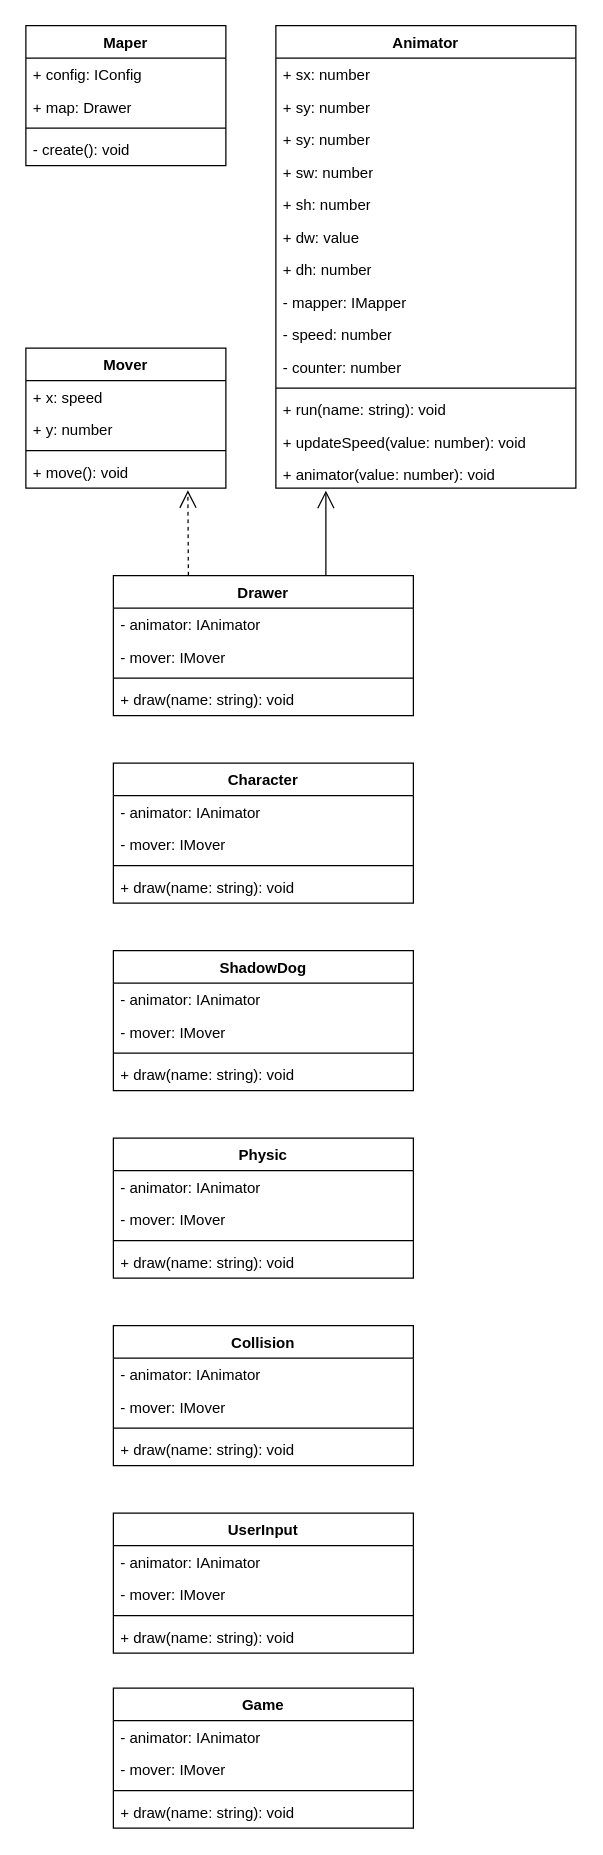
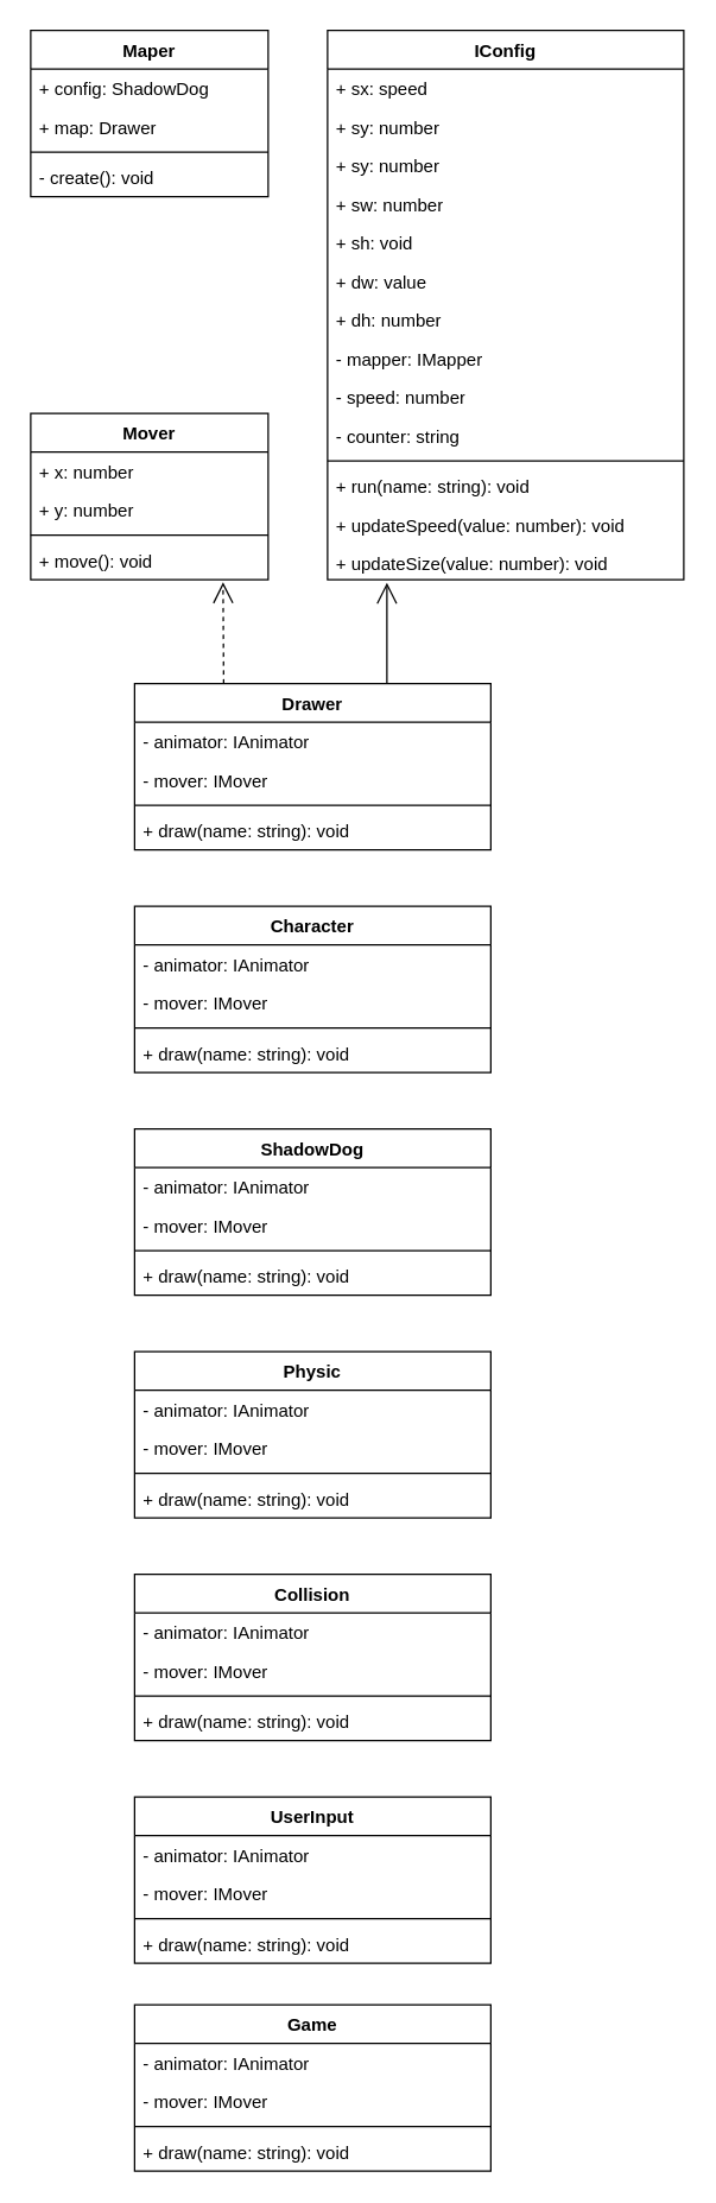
  <mxCell id="0" />
  <mxCell id="1" parent="0" />
  <mxCell id="2" value="Maper" style="swimlane;fontStyle=1;align=center;verticalAlign=top;childLayout=stackLayout;horizontal=1;startSize=26;horizontalStack=0;resizeParent=1;resizeParentMax=0;resizeLast=0;collapsible=1;marginBottom=0;whiteSpace=wrap;html=1;" vertex="1" parent="1"><mxGeometry x="20" y="20" width="160" height="112" as="geometry" /></mxCell>
- <mxCell id="3" value="+ config: IConfig" style="text;strokeColor=none;fillColor=none;align=left;verticalAlign=top;spacingLeft=4;spacingRight=4;overflow=hidden;rotatable=0;points=[[0,0.5],[1,0.5]];portConstraint=eastwest;whiteSpace=wrap;html=1;" vertex="1" parent="2"><mxGeometry y="26" width="160" height="26" as="geometry" /></mxCell>
+ <mxCell id="3" value="+ config: ShadowDog" style="text;strokeColor=none;fillColor=none;align=left;verticalAlign=top;spacingLeft=4;spacingRight=4;overflow=hidden;rotatable=0;points=[[0,0.5],[1,0.5]];portConstraint=eastwest;whiteSpace=wrap;html=1;" vertex="1" parent="2"><mxGeometry y="26" width="160" height="26" as="geometry" /></mxCell>
  <mxCell id="4" value="+ map: Drawer" style="text;strokeColor=none;fillColor=none;align=left;verticalAlign=top;spacingLeft=4;spacingRight=4;overflow=hidden;rotatable=0;points=[[0,0.5],[1,0.5]];portConstraint=eastwest;whiteSpace=wrap;html=1;" vertex="1" parent="2"><mxGeometry y="52" width="160" height="26" as="geometry" /></mxCell>
  <mxCell id="5" value="" style="line;strokeWidth=1;fillColor=none;align=left;verticalAlign=middle;spacingTop=-1;spacingLeft=3;spacingRight=3;rotatable=0;labelPosition=right;points=[];portConstraint=eastwest;strokeColor=inherit;" vertex="1" parent="2"><mxGeometry y="78" width="160" height="8" as="geometry" /></mxCell>
  <mxCell id="6" value="- create(): void" style="text;strokeColor=none;fillColor=none;align=left;verticalAlign=top;spacingLeft=4;spacingRight=4;overflow=hidden;rotatable=0;points=[[0,0.5],[1,0.5]];portConstraint=eastwest;whiteSpace=wrap;html=1;" vertex="1" parent="2"><mxGeometry y="86" width="160" height="26" as="geometry" /></mxCell>
  <mxCell id="7" value="Mover" style="swimlane;fontStyle=1;align=center;verticalAlign=top;childLayout=stackLayout;horizontal=1;startSize=26;horizontalStack=0;resizeParent=1;resizeParentMax=0;resizeLast=0;collapsible=1;marginBottom=0;whiteSpace=wrap;html=1;" vertex="1" parent="1"><mxGeometry x="20" y="278" width="160" height="112" as="geometry" /></mxCell>
- <mxCell id="8" value="+ x: speed" style="text;strokeColor=none;fillColor=none;align=left;verticalAlign=top;spacingLeft=4;spacingRight=4;overflow=hidden;rotatable=0;points=[[0,0.5],[1,0.5]];portConstraint=eastwest;whiteSpace=wrap;html=1;" vertex="1" parent="7"><mxGeometry y="26" width="160" height="26" as="geometry" /></mxCell>
+ <mxCell id="8" value="+ x: number" style="text;strokeColor=none;fillColor=none;align=left;verticalAlign=top;spacingLeft=4;spacingRight=4;overflow=hidden;rotatable=0;points=[[0,0.5],[1,0.5]];portConstraint=eastwest;whiteSpace=wrap;html=1;" vertex="1" parent="7"><mxGeometry y="26" width="160" height="26" as="geometry" /></mxCell>
  <mxCell id="9" value="+ y: number" style="text;strokeColor=none;fillColor=none;align=left;verticalAlign=top;spacingLeft=4;spacingRight=4;overflow=hidden;rotatable=0;points=[[0,0.5],[1,0.5]];portConstraint=eastwest;whiteSpace=wrap;html=1;" vertex="1" parent="7"><mxGeometry y="52" width="160" height="26" as="geometry" /></mxCell>
  <mxCell id="10" value="" style="line;strokeWidth=1;fillColor=none;align=left;verticalAlign=middle;spacingTop=-1;spacingLeft=3;spacingRight=3;rotatable=0;labelPosition=right;points=[];portConstraint=eastwest;strokeColor=inherit;" vertex="1" parent="7"><mxGeometry y="78" width="160" height="8" as="geometry" /></mxCell>
  <mxCell id="11" value="+ move(): void" style="text;strokeColor=none;fillColor=none;align=left;verticalAlign=top;spacingLeft=4;spacingRight=4;overflow=hidden;rotatable=0;points=[[0,0.5],[1,0.5]];portConstraint=eastwest;whiteSpace=wrap;html=1;" vertex="1" parent="7"><mxGeometry y="86" width="160" height="26" as="geometry" /></mxCell>
- <mxCell id="12" value="Animator" style="swimlane;fontStyle=1;align=center;verticalAlign=top;childLayout=stackLayout;horizontal=1;startSize=26;horizontalStack=0;resizeParent=1;resizeParentMax=0;resizeLast=0;collapsible=1;marginBottom=0;whiteSpace=wrap;html=1;" vertex="1" parent="1"><mxGeometry x="220" y="20" width="240" height="370" as="geometry" /></mxCell>
- <mxCell id="13" value="+ sx: number" style="text;strokeColor=none;fillColor=none;align=left;verticalAlign=top;spacingLeft=4;spacingRight=4;overflow=hidden;rotatable=0;points=[[0,0.5],[1,0.5]];portConstraint=eastwest;whiteSpace=wrap;html=1;" vertex="1" parent="12"><mxGeometry y="26" width="240" height="26" as="geometry" /></mxCell>
+ <mxCell id="12" value="IConfig" style="swimlane;fontStyle=1;align=center;verticalAlign=top;childLayout=stackLayout;horizontal=1;startSize=26;horizontalStack=0;resizeParent=1;resizeParentMax=0;resizeLast=0;collapsible=1;marginBottom=0;whiteSpace=wrap;html=1;" vertex="1" parent="1"><mxGeometry x="220" y="20" width="240" height="370" as="geometry" /></mxCell>
+ <mxCell id="13" value="+ sx: speed" style="text;strokeColor=none;fillColor=none;align=left;verticalAlign=top;spacingLeft=4;spacingRight=4;overflow=hidden;rotatable=0;points=[[0,0.5],[1,0.5]];portConstraint=eastwest;whiteSpace=wrap;html=1;" vertex="1" parent="12"><mxGeometry y="26" width="240" height="26" as="geometry" /></mxCell>
  <mxCell id="14" value="+ sy: number" style="text;strokeColor=none;fillColor=none;align=left;verticalAlign=top;spacingLeft=4;spacingRight=4;overflow=hidden;rotatable=0;points=[[0,0.5],[1,0.5]];portConstraint=eastwest;whiteSpace=wrap;html=1;" vertex="1" parent="12"><mxGeometry y="52" width="240" height="26" as="geometry" /></mxCell>
  <mxCell id="15" value="+ sy: number" style="text;strokeColor=none;fillColor=none;align=left;verticalAlign=top;spacingLeft=4;spacingRight=4;overflow=hidden;rotatable=0;points=[[0,0.5],[1,0.5]];portConstraint=eastwest;whiteSpace=wrap;html=1;" vertex="1" parent="12"><mxGeometry y="78" width="240" height="26" as="geometry" /></mxCell>
  <mxCell id="16" value="+ sw: number" style="text;strokeColor=none;fillColor=none;align=left;verticalAlign=top;spacingLeft=4;spacingRight=4;overflow=hidden;rotatable=0;points=[[0,0.5],[1,0.5]];portConstraint=eastwest;whiteSpace=wrap;html=1;" vertex="1" parent="12"><mxGeometry y="104" width="240" height="26" as="geometry" /></mxCell>
- <mxCell id="17" value="+ sh: number" style="text;strokeColor=none;fillColor=none;align=left;verticalAlign=top;spacingLeft=4;spacingRight=4;overflow=hidden;rotatable=0;points=[[0,0.5],[1,0.5]];portConstraint=eastwest;whiteSpace=wrap;html=1;" vertex="1" parent="12"><mxGeometry y="130" width="240" height="26" as="geometry" /></mxCell>
+ <mxCell id="17" value="+ sh: void" style="text;strokeColor=none;fillColor=none;align=left;verticalAlign=top;spacingLeft=4;spacingRight=4;overflow=hidden;rotatable=0;points=[[0,0.5],[1,0.5]];portConstraint=eastwest;whiteSpace=wrap;html=1;" vertex="1" parent="12"><mxGeometry y="130" width="240" height="26" as="geometry" /></mxCell>
  <mxCell id="18" value="+ dw: value" style="text;strokeColor=none;fillColor=none;align=left;verticalAlign=top;spacingLeft=4;spacingRight=4;overflow=hidden;rotatable=0;points=[[0,0.5],[1,0.5]];portConstraint=eastwest;whiteSpace=wrap;html=1;" vertex="1" parent="12"><mxGeometry y="156" width="240" height="26" as="geometry" /></mxCell>
  <mxCell id="19" value="+ dh: number" style="text;strokeColor=none;fillColor=none;align=left;verticalAlign=top;spacingLeft=4;spacingRight=4;overflow=hidden;rotatable=0;points=[[0,0.5],[1,0.5]];portConstraint=eastwest;whiteSpace=wrap;html=1;" vertex="1" parent="12"><mxGeometry y="182" width="240" height="26" as="geometry" /></mxCell>
  <mxCell id="20" value="- mapper: IMapper" style="text;strokeColor=none;fillColor=none;align=left;verticalAlign=top;spacingLeft=4;spacingRight=4;overflow=hidden;rotatable=0;points=[[0,0.5],[1,0.5]];portConstraint=eastwest;whiteSpace=wrap;html=1;" vertex="1" parent="12"><mxGeometry y="208" width="240" height="26" as="geometry" /></mxCell>
  <mxCell id="21" value="- speed: number" style="text;strokeColor=none;fillColor=none;align=left;verticalAlign=top;spacingLeft=4;spacingRight=4;overflow=hidden;rotatable=0;points=[[0,0.5],[1,0.5]];portConstraint=eastwest;whiteSpace=wrap;html=1;" vertex="1" parent="12"><mxGeometry y="234" width="240" height="26" as="geometry" /></mxCell>
- <mxCell id="22" value="- counter: number" style="text;strokeColor=none;fillColor=none;align=left;verticalAlign=top;spacingLeft=4;spacingRight=4;overflow=hidden;rotatable=0;points=[[0,0.5],[1,0.5]];portConstraint=eastwest;whiteSpace=wrap;html=1;" vertex="1" parent="12"><mxGeometry y="260" width="240" height="26" as="geometry" /></mxCell>
+ <mxCell id="22" value="- counter: string" style="text;strokeColor=none;fillColor=none;align=left;verticalAlign=top;spacingLeft=4;spacingRight=4;overflow=hidden;rotatable=0;points=[[0,0.5],[1,0.5]];portConstraint=eastwest;whiteSpace=wrap;html=1;" vertex="1" parent="12"><mxGeometry y="260" width="240" height="26" as="geometry" /></mxCell>
  <mxCell id="23" value="" style="line;strokeWidth=1;fillColor=none;align=left;verticalAlign=middle;spacingTop=-1;spacingLeft=3;spacingRight=3;rotatable=0;labelPosition=right;points=[];portConstraint=eastwest;strokeColor=inherit;" vertex="1" parent="12"><mxGeometry y="286" width="240" height="8" as="geometry" /></mxCell>
  <mxCell id="24" value="+ run(name: string): void" style="text;strokeColor=none;fillColor=none;align=left;verticalAlign=top;spacingLeft=4;spacingRight=4;overflow=hidden;rotatable=0;points=[[0,0.5],[1,0.5]];portConstraint=eastwest;whiteSpace=wrap;html=1;" vertex="1" parent="12"><mxGeometry y="294" width="240" height="26" as="geometry" /></mxCell>
  <mxCell id="25" value="+ updateSpeed(value: number): void" style="text;strokeColor=none;fillColor=none;align=left;verticalAlign=top;spacingLeft=4;spacingRight=4;overflow=hidden;rotatable=0;points=[[0,0.5],[1,0.5]];portConstraint=eastwest;whiteSpace=wrap;html=1;" vertex="1" parent="12"><mxGeometry y="320" width="240" height="26" as="geometry" /></mxCell>
- <mxCell id="26" value="+ animator(value: number): void" style="text;strokeColor=none;fillColor=none;align=left;verticalAlign=top;spacingLeft=4;spacingRight=4;overflow=hidden;rotatable=0;points=[[0,0.5],[1,0.5]];portConstraint=eastwest;whiteSpace=wrap;html=1;" vertex="1" parent="12"><mxGeometry y="346" width="240" height="24" as="geometry" /></mxCell>
+ <mxCell id="26" value="+ updateSize(value: number): void" style="text;strokeColor=none;fillColor=none;align=left;verticalAlign=top;spacingLeft=4;spacingRight=4;overflow=hidden;rotatable=0;points=[[0,0.5],[1,0.5]];portConstraint=eastwest;whiteSpace=wrap;html=1;" vertex="1" parent="12"><mxGeometry y="346" width="240" height="24" as="geometry" /></mxCell>
  <mxCell id="27" value="Drawer" style="swimlane;fontStyle=1;align=center;verticalAlign=top;childLayout=stackLayout;horizontal=1;startSize=26;horizontalStack=0;resizeParent=1;resizeParentMax=0;resizeLast=0;collapsible=1;marginBottom=0;whiteSpace=wrap;html=1;" vertex="1" parent="1"><mxGeometry x="90" y="460" width="240" height="112" as="geometry" /></mxCell>
  <mxCell id="28" value="- animator: IAnimator" style="text;strokeColor=none;fillColor=none;align=left;verticalAlign=top;spacingLeft=4;spacingRight=4;overflow=hidden;rotatable=0;points=[[0,0.5],[1,0.5]];portConstraint=eastwest;whiteSpace=wrap;html=1;" vertex="1" parent="27"><mxGeometry y="26" width="240" height="26" as="geometry" /></mxCell>
  <mxCell id="29" value="- mover: IMover" style="text;strokeColor=none;fillColor=none;align=left;verticalAlign=top;spacingLeft=4;spacingRight=4;overflow=hidden;rotatable=0;points=[[0,0.5],[1,0.5]];portConstraint=eastwest;whiteSpace=wrap;html=1;" vertex="1" parent="27"><mxGeometry y="52" width="240" height="26" as="geometry" /></mxCell>
  <mxCell id="30" value="" style="line;strokeWidth=1;fillColor=none;align=left;verticalAlign=middle;spacingTop=-1;spacingLeft=3;spacingRight=3;rotatable=0;labelPosition=right;points=[];portConstraint=eastwest;strokeColor=inherit;" vertex="1" parent="27"><mxGeometry y="78" width="240" height="8" as="geometry" /></mxCell>
  <mxCell id="31" value="+ draw(name: string): void" style="text;strokeColor=none;fillColor=none;align=left;verticalAlign=top;spacingLeft=4;spacingRight=4;overflow=hidden;rotatable=0;points=[[0,0.5],[1,0.5]];portConstraint=eastwest;whiteSpace=wrap;html=1;" vertex="1" parent="27"><mxGeometry y="86" width="240" height="26" as="geometry" /></mxCell>
  <mxCell id="32" value="" style="endArrow=open;endFill=1;endSize=12;html=1;rounded=0;exitX=0.25;exitY=0;exitDx=0;exitDy=0;entryX=0.81;entryY=1.064;entryDx=0;entryDy=0;entryPerimeter=0;dashed=1;" edge="1" parent="1" source="27" target="11"><mxGeometry width="160" relative="1" as="geometry"><mxPoint x="110" y="450" as="sourcePoint" /><mxPoint x="150" y="410" as="targetPoint" /></mxGeometry></mxCell>
  <mxCell id="33" value="" style="endArrow=open;endFill=1;endSize=12;html=1;rounded=0;exitX=0.25;exitY=0;exitDx=0;exitDy=0;entryX=0.81;entryY=1.064;entryDx=0;entryDy=0;entryPerimeter=0;" edge="1" parent="1"><mxGeometry width="160" relative="1" as="geometry"><mxPoint x="260" y="460" as="sourcePoint" /><mxPoint x="260" y="392" as="targetPoint" /></mxGeometry></mxCell>
  <mxCell id="34" value="Character" style="swimlane;fontStyle=1;align=center;verticalAlign=top;childLayout=stackLayout;horizontal=1;startSize=26;horizontalStack=0;resizeParent=1;resizeParentMax=0;resizeLast=0;collapsible=1;marginBottom=0;whiteSpace=wrap;html=1;" vertex="1" parent="1"><mxGeometry x="90" y="610" width="240" height="112" as="geometry" /></mxCell>
  <mxCell id="35" value="- animator: IAnimator" style="text;strokeColor=none;fillColor=none;align=left;verticalAlign=top;spacingLeft=4;spacingRight=4;overflow=hidden;rotatable=0;points=[[0,0.5],[1,0.5]];portConstraint=eastwest;whiteSpace=wrap;html=1;" vertex="1" parent="34"><mxGeometry y="26" width="240" height="26" as="geometry" /></mxCell>
  <mxCell id="36" value="- mover: IMover" style="text;strokeColor=none;fillColor=none;align=left;verticalAlign=top;spacingLeft=4;spacingRight=4;overflow=hidden;rotatable=0;points=[[0,0.5],[1,0.5]];portConstraint=eastwest;whiteSpace=wrap;html=1;" vertex="1" parent="34"><mxGeometry y="52" width="240" height="26" as="geometry" /></mxCell>
  <mxCell id="37" value="" style="line;strokeWidth=1;fillColor=none;align=left;verticalAlign=middle;spacingTop=-1;spacingLeft=3;spacingRight=3;rotatable=0;labelPosition=right;points=[];portConstraint=eastwest;strokeColor=inherit;" vertex="1" parent="34"><mxGeometry y="78" width="240" height="8" as="geometry" /></mxCell>
  <mxCell id="38" value="+ draw(name: string): void" style="text;strokeColor=none;fillColor=none;align=left;verticalAlign=top;spacingLeft=4;spacingRight=4;overflow=hidden;rotatable=0;points=[[0,0.5],[1,0.5]];portConstraint=eastwest;whiteSpace=wrap;html=1;" vertex="1" parent="34"><mxGeometry y="86" width="240" height="26" as="geometry" /></mxCell>
  <mxCell id="39" value="ShadowDog" style="swimlane;fontStyle=1;align=center;verticalAlign=top;childLayout=stackLayout;horizontal=1;startSize=26;horizontalStack=0;resizeParent=1;resizeParentMax=0;resizeLast=0;collapsible=1;marginBottom=0;whiteSpace=wrap;html=1;" vertex="1" parent="1"><mxGeometry x="90" y="760" width="240" height="112" as="geometry" /></mxCell>
  <mxCell id="40" value="- animator: IAnimator" style="text;strokeColor=none;fillColor=none;align=left;verticalAlign=top;spacingLeft=4;spacingRight=4;overflow=hidden;rotatable=0;points=[[0,0.5],[1,0.5]];portConstraint=eastwest;whiteSpace=wrap;html=1;" vertex="1" parent="39"><mxGeometry y="26" width="240" height="26" as="geometry" /></mxCell>
  <mxCell id="41" value="- mover: IMover" style="text;strokeColor=none;fillColor=none;align=left;verticalAlign=top;spacingLeft=4;spacingRight=4;overflow=hidden;rotatable=0;points=[[0,0.5],[1,0.5]];portConstraint=eastwest;whiteSpace=wrap;html=1;" vertex="1" parent="39"><mxGeometry y="52" width="240" height="26" as="geometry" /></mxCell>
  <mxCell id="42" value="" style="line;strokeWidth=1;fillColor=none;align=left;verticalAlign=middle;spacingTop=-1;spacingLeft=3;spacingRight=3;rotatable=0;labelPosition=right;points=[];portConstraint=eastwest;strokeColor=inherit;" vertex="1" parent="39"><mxGeometry y="78" width="240" height="8" as="geometry" /></mxCell>
  <mxCell id="43" value="+ draw(name: string): void" style="text;strokeColor=none;fillColor=none;align=left;verticalAlign=top;spacingLeft=4;spacingRight=4;overflow=hidden;rotatable=0;points=[[0,0.5],[1,0.5]];portConstraint=eastwest;whiteSpace=wrap;html=1;" vertex="1" parent="39"><mxGeometry y="86" width="240" height="26" as="geometry" /></mxCell>
  <mxCell id="44" value="Physic" style="swimlane;fontStyle=1;align=center;verticalAlign=top;childLayout=stackLayout;horizontal=1;startSize=26;horizontalStack=0;resizeParent=1;resizeParentMax=0;resizeLast=0;collapsible=1;marginBottom=0;whiteSpace=wrap;html=1;" vertex="1" parent="1"><mxGeometry x="90" y="910" width="240" height="112" as="geometry" /></mxCell>
  <mxCell id="45" value="- animator: IAnimator" style="text;strokeColor=none;fillColor=none;align=left;verticalAlign=top;spacingLeft=4;spacingRight=4;overflow=hidden;rotatable=0;points=[[0,0.5],[1,0.5]];portConstraint=eastwest;whiteSpace=wrap;html=1;" vertex="1" parent="44"><mxGeometry y="26" width="240" height="26" as="geometry" /></mxCell>
  <mxCell id="46" value="- mover: IMover" style="text;strokeColor=none;fillColor=none;align=left;verticalAlign=top;spacingLeft=4;spacingRight=4;overflow=hidden;rotatable=0;points=[[0,0.5],[1,0.5]];portConstraint=eastwest;whiteSpace=wrap;html=1;" vertex="1" parent="44"><mxGeometry y="52" width="240" height="26" as="geometry" /></mxCell>
  <mxCell id="47" value="" style="line;strokeWidth=1;fillColor=none;align=left;verticalAlign=middle;spacingTop=-1;spacingLeft=3;spacingRight=3;rotatable=0;labelPosition=right;points=[];portConstraint=eastwest;strokeColor=inherit;" vertex="1" parent="44"><mxGeometry y="78" width="240" height="8" as="geometry" /></mxCell>
  <mxCell id="48" value="+ draw(name: string): void" style="text;strokeColor=none;fillColor=none;align=left;verticalAlign=top;spacingLeft=4;spacingRight=4;overflow=hidden;rotatable=0;points=[[0,0.5],[1,0.5]];portConstraint=eastwest;whiteSpace=wrap;html=1;" vertex="1" parent="44"><mxGeometry y="86" width="240" height="26" as="geometry" /></mxCell>
  <mxCell id="49" value="Collision" style="swimlane;fontStyle=1;align=center;verticalAlign=top;childLayout=stackLayout;horizontal=1;startSize=26;horizontalStack=0;resizeParent=1;resizeParentMax=0;resizeLast=0;collapsible=1;marginBottom=0;whiteSpace=wrap;html=1;" vertex="1" parent="1"><mxGeometry x="90" y="1060" width="240" height="112" as="geometry" /></mxCell>
  <mxCell id="50" value="- animator: IAnimator" style="text;strokeColor=none;fillColor=none;align=left;verticalAlign=top;spacingLeft=4;spacingRight=4;overflow=hidden;rotatable=0;points=[[0,0.5],[1,0.5]];portConstraint=eastwest;whiteSpace=wrap;html=1;" vertex="1" parent="49"><mxGeometry y="26" width="240" height="26" as="geometry" /></mxCell>
  <mxCell id="51" value="- mover: IMover" style="text;strokeColor=none;fillColor=none;align=left;verticalAlign=top;spacingLeft=4;spacingRight=4;overflow=hidden;rotatable=0;points=[[0,0.5],[1,0.5]];portConstraint=eastwest;whiteSpace=wrap;html=1;" vertex="1" parent="49"><mxGeometry y="52" width="240" height="26" as="geometry" /></mxCell>
  <mxCell id="52" value="" style="line;strokeWidth=1;fillColor=none;align=left;verticalAlign=middle;spacingTop=-1;spacingLeft=3;spacingRight=3;rotatable=0;labelPosition=right;points=[];portConstraint=eastwest;strokeColor=inherit;" vertex="1" parent="49"><mxGeometry y="78" width="240" height="8" as="geometry" /></mxCell>
  <mxCell id="53" value="+ draw(name: string): void" style="text;strokeColor=none;fillColor=none;align=left;verticalAlign=top;spacingLeft=4;spacingRight=4;overflow=hidden;rotatable=0;points=[[0,0.5],[1,0.5]];portConstraint=eastwest;whiteSpace=wrap;html=1;" vertex="1" parent="49"><mxGeometry y="86" width="240" height="26" as="geometry" /></mxCell>
  <mxCell id="54" value="UserInput" style="swimlane;fontStyle=1;align=center;verticalAlign=top;childLayout=stackLayout;horizontal=1;startSize=26;horizontalStack=0;resizeParent=1;resizeParentMax=0;resizeLast=0;collapsible=1;marginBottom=0;whiteSpace=wrap;html=1;" vertex="1" parent="1"><mxGeometry x="90" y="1210" width="240" height="112" as="geometry" /></mxCell>
  <mxCell id="55" value="- animator: IAnimator" style="text;strokeColor=none;fillColor=none;align=left;verticalAlign=top;spacingLeft=4;spacingRight=4;overflow=hidden;rotatable=0;points=[[0,0.5],[1,0.5]];portConstraint=eastwest;whiteSpace=wrap;html=1;" vertex="1" parent="54"><mxGeometry y="26" width="240" height="26" as="geometry" /></mxCell>
  <mxCell id="56" value="- mover: IMover" style="text;strokeColor=none;fillColor=none;align=left;verticalAlign=top;spacingLeft=4;spacingRight=4;overflow=hidden;rotatable=0;points=[[0,0.5],[1,0.5]];portConstraint=eastwest;whiteSpace=wrap;html=1;" vertex="1" parent="54"><mxGeometry y="52" width="240" height="26" as="geometry" /></mxCell>
  <mxCell id="57" value="" style="line;strokeWidth=1;fillColor=none;align=left;verticalAlign=middle;spacingTop=-1;spacingLeft=3;spacingRight=3;rotatable=0;labelPosition=right;points=[];portConstraint=eastwest;strokeColor=inherit;" vertex="1" parent="54"><mxGeometry y="78" width="240" height="8" as="geometry" /></mxCell>
  <mxCell id="58" value="+ draw(name: string): void" style="text;strokeColor=none;fillColor=none;align=left;verticalAlign=top;spacingLeft=4;spacingRight=4;overflow=hidden;rotatable=0;points=[[0,0.5],[1,0.5]];portConstraint=eastwest;whiteSpace=wrap;html=1;" vertex="1" parent="54"><mxGeometry y="86" width="240" height="26" as="geometry" /></mxCell>
  <mxCell id="59" value="Game" style="swimlane;fontStyle=1;align=center;verticalAlign=top;childLayout=stackLayout;horizontal=1;startSize=26;horizontalStack=0;resizeParent=1;resizeParentMax=0;resizeLast=0;collapsible=1;marginBottom=0;whiteSpace=wrap;html=1;" vertex="1" parent="1"><mxGeometry x="90" y="1350" width="240" height="112" as="geometry" /></mxCell>
  <mxCell id="60" value="- animator: IAnimator" style="text;strokeColor=none;fillColor=none;align=left;verticalAlign=top;spacingLeft=4;spacingRight=4;overflow=hidden;rotatable=0;points=[[0,0.5],[1,0.5]];portConstraint=eastwest;whiteSpace=wrap;html=1;" vertex="1" parent="59"><mxGeometry y="26" width="240" height="26" as="geometry" /></mxCell>
  <mxCell id="61" value="- mover: IMover" style="text;strokeColor=none;fillColor=none;align=left;verticalAlign=top;spacingLeft=4;spacingRight=4;overflow=hidden;rotatable=0;points=[[0,0.5],[1,0.5]];portConstraint=eastwest;whiteSpace=wrap;html=1;" vertex="1" parent="59"><mxGeometry y="52" width="240" height="26" as="geometry" /></mxCell>
  <mxCell id="62" value="" style="line;strokeWidth=1;fillColor=none;align=left;verticalAlign=middle;spacingTop=-1;spacingLeft=3;spacingRight=3;rotatable=0;labelPosition=right;points=[];portConstraint=eastwest;strokeColor=inherit;" vertex="1" parent="59"><mxGeometry y="78" width="240" height="8" as="geometry" /></mxCell>
  <mxCell id="63" value="+ draw(name: string): void" style="text;strokeColor=none;fillColor=none;align=left;verticalAlign=top;spacingLeft=4;spacingRight=4;overflow=hidden;rotatable=0;points=[[0,0.5],[1,0.5]];portConstraint=eastwest;whiteSpace=wrap;html=1;" vertex="1" parent="59"><mxGeometry y="86" width="240" height="26" as="geometry" /></mxCell>
